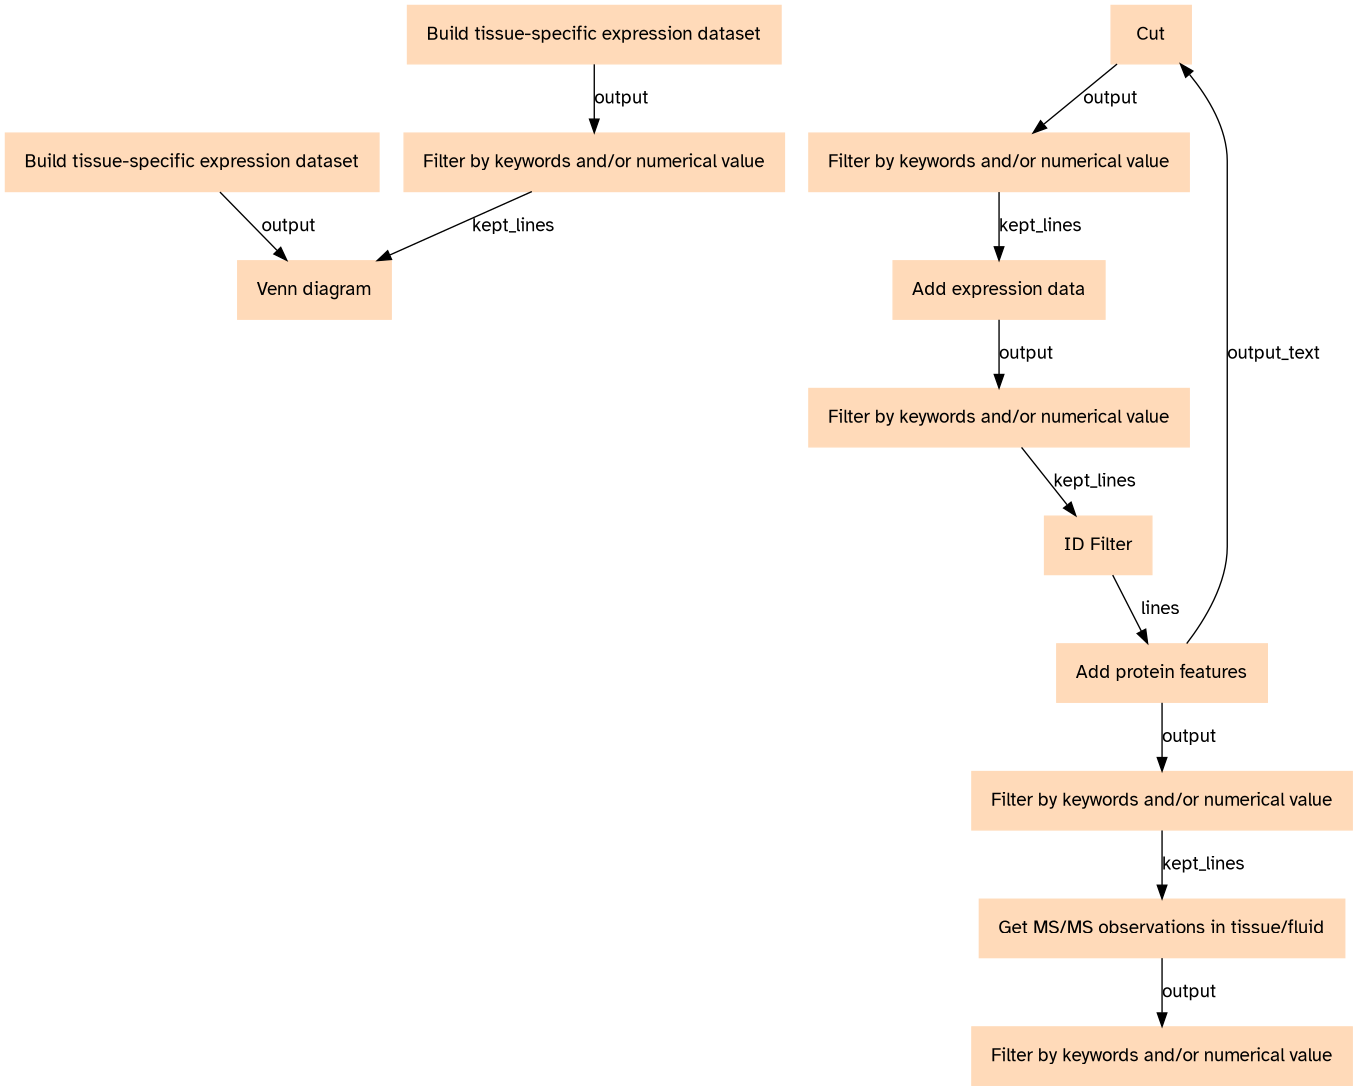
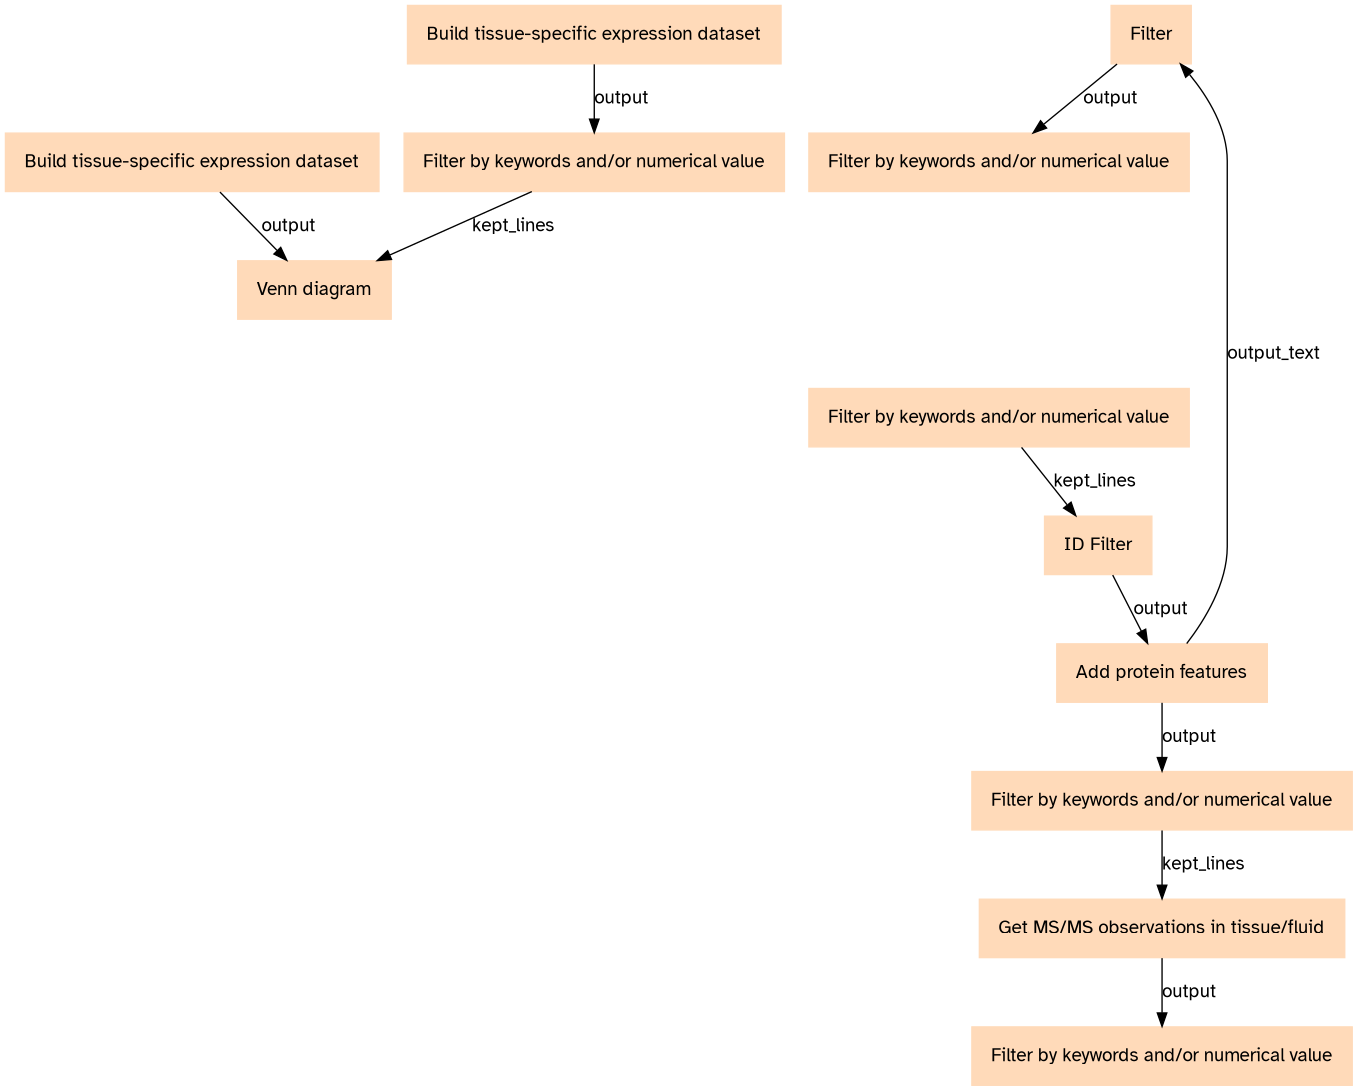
  digraph {
    node [color=peachpuff fontname="Atkinson Hyperlegible" margin="0.2,0.2" shape=box style=filled]
    edge [fontname="Atkinson Hyperlegible"]
    n1 [label="Build tissue-specific expression dataset"]
    n2 [label="Venn diagram"]
    n3 [label="Build tissue-specific expression dataset"]
    n4 [label="Filter by keywords and/or numerical value"]
-   n5 [label=Cut]
+   n5 [label=Filter]
    n6 [label="Filter by keywords and/or numerical value"]
-   n7 [label="Add expression data"]
    n8 [label="Filter by keywords and/or numerical value"]
    n9 [label="ID Filter"]
    n10 [label="Add protein features"]
    n11 [label="Filter by keywords and/or numerical value"]
    n12 [label="Get MS/MS observations in tissue/fluid"]
    n13 [label="Filter by keywords and/or numerical value"]
    n1 -> n2 [label=output]
    n3 -> n4 [label=output]
    n4 -> n2 [label=kept_lines]
    n5 -> n6 [label=output]
-   n6 -> n7 [label=kept_lines]
-   n7 -> n8 [label=output]
    n8 -> n9 [label=kept_lines]
-   n9 -> n10 [label=lines]
+   n9 -> n10 [label=output]
    n10 -> n5 [label=output_text]
    n10 -> n11 [label=output]
    n11 -> n12 [label=kept_lines]
    n12 -> n13 [label=output]
  }
